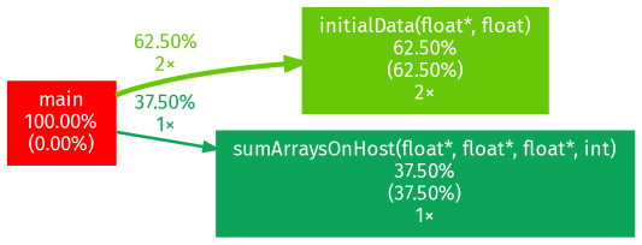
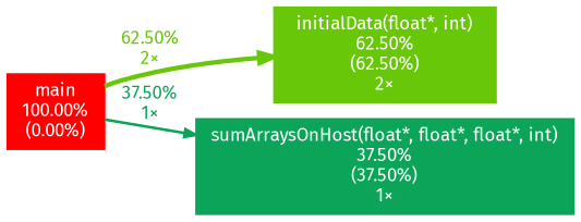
  digraph {
    fontname="Fira Sans"
    nodesep=0.125
    ranksep=0.25
    rankdir=LR
    node [fontcolor="#ffffff" fontname="Fira Sans" fontsize=10.00 shape=box style=filled]
    edge [fontname="Fira Sans" fontsize=10.00]
    n1 [color="#ff0000" height=0 label="main\n100.00%\n(0.00%)" width=0]
-   n2 [color="#68c708" height=0 label="initialData(float*, float)\n62.50%\n(62.50%)\n2×" width=0]
+   n2 [color="#68c708" height=0 label="initialData(float*, int)\n62.50%\n(62.50%)\n2×" width=0]
    n3 [color="#0ba458" height=0 label="sumArraysOnHost(float*, float*, float*, int)\n37.50%\n(37.50%)\n1×" width=0]
    n1 -> n2 [arrowsize=0.79 color="#68c708" fontcolor="#68c708" label="62.50%\n2×" labeldistance=2.50 penwidth=2.50]
    n1 -> n3 [arrowsize=0.61 color="#0ba458" fontcolor="#0ba458" label="37.50%\n1×" labeldistance=1.50 penwidth=1.50]
  }
